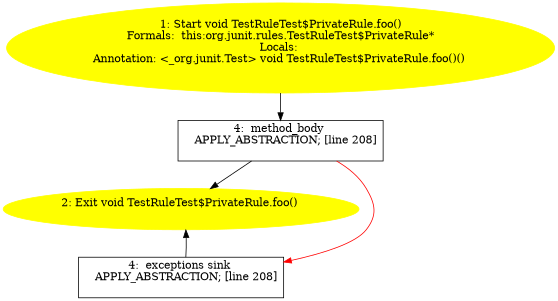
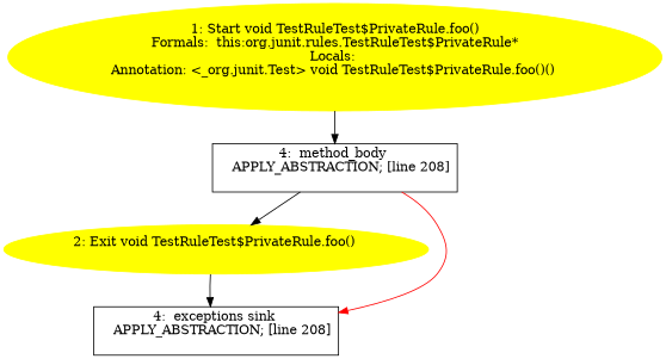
  digraph {
    n1 [color=yellow label="1: Start void TestRuleTest$PrivateRule.foo()\nFormals:  this:org.junit.rules.TestRuleTest$PrivateRule*\nLocals: \nAnnotation: <_org.junit.Test> void TestRuleTest$PrivateRule.foo()() \n  " style=filled]
    n2 [label="4:  method_body \n   APPLY_ABSTRACTION; [line 208]\n " shape=box]
    n3 [color=yellow label="2: Exit void TestRuleTest$PrivateRule.foo() \n  " style=filled]
    n4 [label="4:  exceptions sink \n   APPLY_ABSTRACTION; [line 208]\n " shape=box]
    n1 -> n2
    n2 -> n3
    n2 -> n4 [color=red]
-   n4 -> n3
+   n3 -> n4
  }
